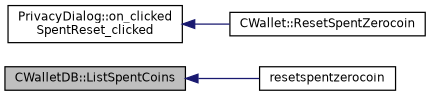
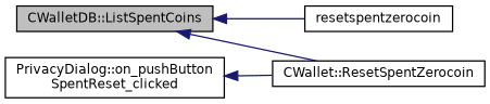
  digraph {
    rankdir=LR
    node [color=black fillcolor=white fontname=Helvetica fontsize=10 shape=record style=filled]
    edge [color=midnightblue dir=back fontname=Helvetica fontsize=10 labelfontname=Helvetica labelfontsize=10 style=solid]
    n1 [fillcolor=grey75 fontcolor=black height=0.2 label="CWalletDB::ListSpentCoins" width=0.4]
    n2 [height=0.2 label=resetspentzerocoin width=0.4]
    n3 [height=0.2 label="CWallet::ResetSpentZerocoin" width=0.4]
-   n4 [height=0.2 label="PrivacyDialog::on_clicked\lSpentReset_clicked" width=0.4]
+   n4 [height=0.2 label="PrivacyDialog::on_pushButton\lSpentReset_clicked" width=0.4]
    n1 -> n2
+   n1 -> n3
    n4 -> n3
  }
